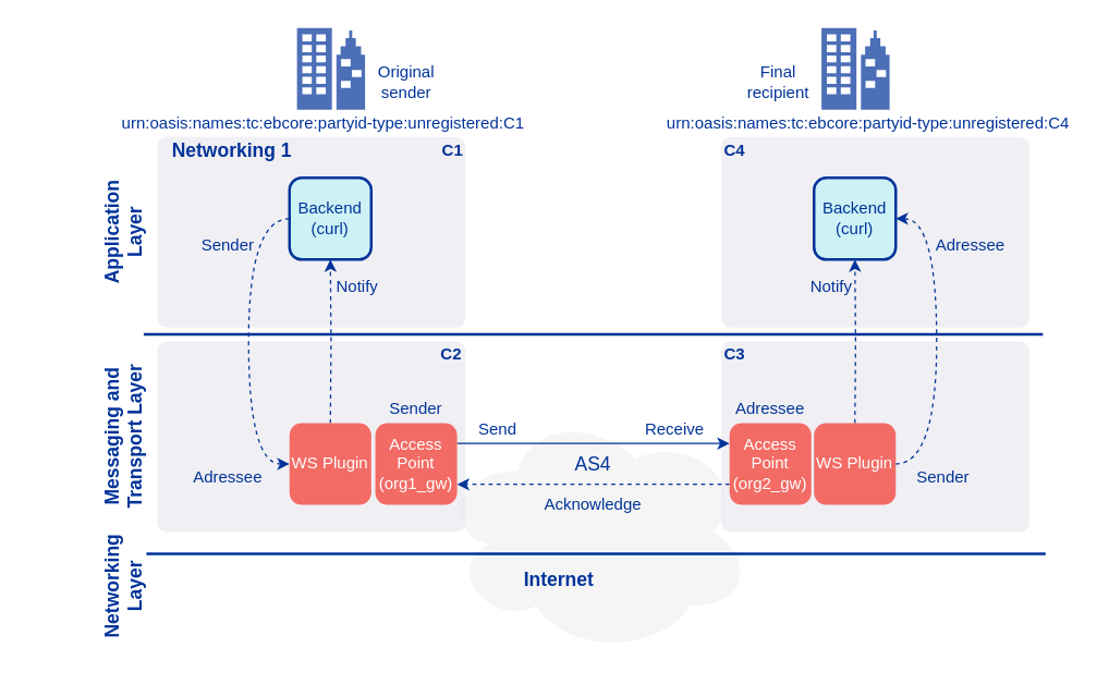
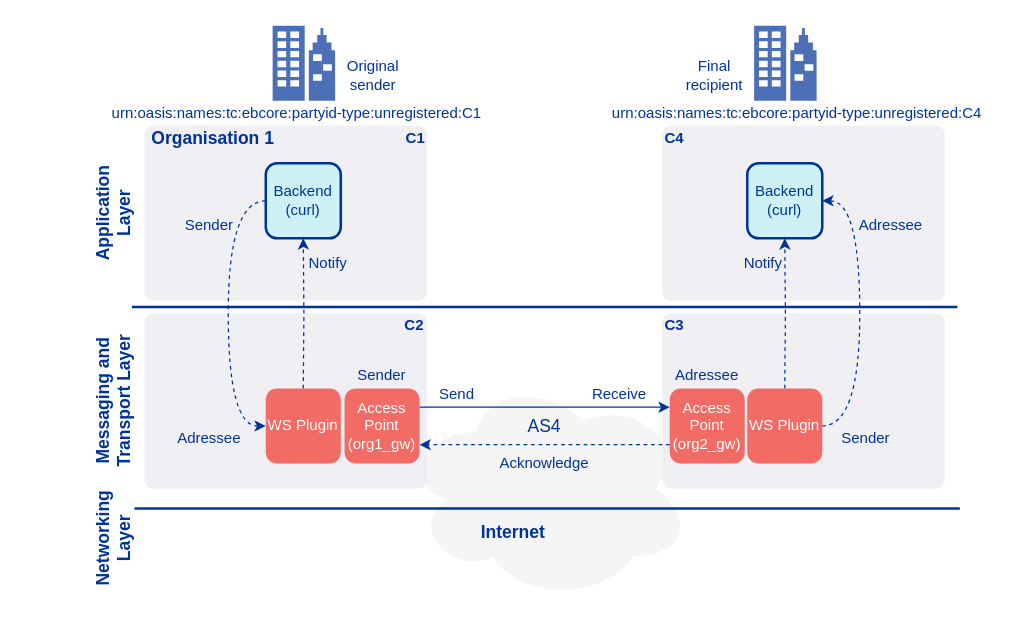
  <mxCell id="0" />
  <mxCell id="1" parent="0" />
  <mxCell id="2" value="" style="ellipse;shape=cloud;whiteSpace=wrap;html=1;fillColor=#F5F5F5;fontSize=12;fontColor=#003399;strokeColor=none;" vertex="1" parent="1"><mxGeometry x="322" y="300" width="230" height="180" as="geometry" /></mxCell>
  <mxCell id="3" value="&amp;nbsp;" style="rounded=1;whiteSpace=wrap;html=1;strokeColor=none;strokeWidth=2;arcSize=5;perimeterSpacing=0;fillColor=#EAE8EE;shadow=0;glass=0;sketch=0;fontSize=14;fontColor=#003399;opacity=70;align=left;" vertex="1" parent="1"><mxGeometry y="100" width="226" height="140" as="geometry" x="115" /></mxCell>
  <mxCell id="4" value="&amp;nbsp;" style="rounded=1;whiteSpace=wrap;html=1;strokeColor=none;strokeWidth=2;arcSize=5;perimeterSpacing=0;fillColor=#EAE8EE;shadow=0;glass=0;sketch=0;fontSize=14;fontColor=#003399;opacity=70;align=left;" vertex="1" parent="1"><mxGeometry y="250" width="226" height="140" as="geometry" x="115" /></mxCell>
  <mxCell id="5" value="&amp;nbsp;" style="rounded=1;whiteSpace=wrap;html=1;strokeColor=none;strokeWidth=2;arcSize=5;perimeterSpacing=0;fillColor=#EAE8EE;shadow=0;glass=0;sketch=0;fontSize=14;fontColor=#003399;opacity=70;align=left;" vertex="1" parent="1"><mxGeometry x="529" y="250" width="226" height="140" as="geometry" /></mxCell>
  <mxCell id="6" value="&amp;nbsp;" style="rounded=1;whiteSpace=wrap;html=1;strokeColor=none;strokeWidth=2;arcSize=5;perimeterSpacing=0;fillColor=#EAE8EE;shadow=0;glass=0;sketch=0;fontSize=14;fontColor=#003399;opacity=70;align=left;" vertex="1" parent="1"><mxGeometry x="529" y="100" width="226" height="140" as="geometry" /></mxCell>
  <mxCell id="7" style="edgeStyle=orthogonalEdgeStyle;rounded=0;orthogonalLoop=1;jettySize=auto;html=1;exitX=0;exitY=0.5;exitDx=0;exitDy=0;entryX=0;entryY=0.5;entryDx=0;entryDy=0;dashed=1;strokeColor=#003399;fontSize=12;fontColor=#003399;curved=1;" edge="1" parent="1" source="8"><mxGeometry relative="1" as="geometry"><mxPoint x="212" y="340" as="targetPoint" /><Array as="points"><mxPoint x="182" y="160" /><mxPoint x="182" y="340" /></Array></mxGeometry></mxCell>
  <mxCell id="8" value="&lt;font&gt;&lt;span&gt;Backend&lt;br&gt;(curl)&lt;br&gt;&lt;/span&gt;&lt;/font&gt;" style="rounded=1;whiteSpace=wrap;html=1;strokeWidth=2;fillColor=#CDF2F6;fontColor=#003399;strokeColor=#003399;" vertex="1" parent="1"><mxGeometry x="212" y="130" width="60" height="60" as="geometry" /></mxCell>
  <mxCell id="9" style="edgeStyle=orthogonalEdgeStyle;rounded=0;orthogonalLoop=1;jettySize=auto;html=1;exitX=1;exitY=0.5;exitDx=0;exitDy=0;entryX=1;entryY=0.5;entryDx=0;entryDy=0;dashed=1;strokeColor=#003399;fontSize=12;fontColor=#003399;startArrow=classic;startFill=1;endArrow=none;endFill=0;elbow=vertical;curved=1;" edge="1" parent="1" source="10"><mxGeometry relative="1" as="geometry"><mxPoint x="657" y="340" as="targetPoint" /><Array as="points"><mxPoint x="687" y="160" /><mxPoint x="687" y="340" /></Array></mxGeometry></mxCell>
  <mxCell id="10" value="&lt;font&gt;&lt;span&gt;Backend&lt;br&gt;(curl)&lt;br&gt;&lt;/span&gt;&lt;/font&gt;" style="rounded=1;whiteSpace=wrap;html=1;strokeWidth=2;fillColor=#CDF2F6;fontColor=#003399;strokeColor=#003399;" vertex="1" parent="1"><mxGeometry x="597" y="130" width="60" height="60" as="geometry" /></mxCell>
  <mxCell id="11" style="edgeStyle=orthogonalEdgeStyle;rounded=0;orthogonalLoop=1;jettySize=auto;html=1;exitX=1;exitY=0.25;exitDx=0;exitDy=0;entryX=0;entryY=0.25;entryDx=0;entryDy=0;fontSize=14;fontColor=#003399;strokeColor=#003399;" edge="1" parent="1" source="26" target="24"><mxGeometry relative="1" as="geometry" /></mxCell>
  <mxCell id="12" style="edgeStyle=orthogonalEdgeStyle;rounded=0;orthogonalLoop=1;jettySize=auto;html=1;exitX=0.5;exitY=0;exitDx=0;exitDy=0;entryX=0.5;entryY=1;entryDx=0;entryDy=0;dashed=1;strokeColor=#003399;fontSize=12;fontColor=#003399;" edge="1" parent="1" target="8"><mxGeometry relative="1" as="geometry"><Array as="points" /><mxPoint x="242" y="310" as="sourcePoint" /></mxGeometry></mxCell>
  <mxCell id="13" style="edgeStyle=orthogonalEdgeStyle;rounded=0;orthogonalLoop=1;jettySize=auto;html=1;entryX=0.5;entryY=1;entryDx=0;entryDy=0;dashed=1;strokeColor=#003399;fontSize=12;fontColor=#003399;" edge="1" parent="1" target="10"><mxGeometry relative="1" as="geometry"><mxPoint x="627" y="310" as="sourcePoint" /></mxGeometry></mxCell>
  <mxCell id="14" value="Internet" style="text;html=1;strokeColor=none;fillColor=none;align=center;verticalAlign=middle;whiteSpace=wrap;rounded=0;fontColor=#003399;fontStyle=1;fontSize=14;" vertex="1" parent="1"><mxGeometry x="390" y="415" width="40" height="20" as="geometry" /></mxCell>
  <mxCell id="15" value="Send" style="text;html=1;strokeColor=none;fillColor=none;align=center;verticalAlign=middle;whiteSpace=wrap;rounded=0;fontColor=#003399;fontStyle=0;fontSize=12;rotation=0;" vertex="1" parent="1"><mxGeometry x="335" y="305" width="60" height="20" as="geometry" /></mxCell>
  <mxCell id="16" value="Receive" style="text;html=1;strokeColor=none;fillColor=none;align=center;verticalAlign=middle;whiteSpace=wrap;rounded=0;fontColor=#003399;fontStyle=0;fontSize=12;rotation=0;" vertex="1" parent="1"><mxGeometry x="465" y="305" width="60" height="20" as="geometry" /></mxCell>
  <mxCell id="17" value="Sender" style="text;html=1;strokeColor=none;fillColor=none;align=center;verticalAlign=middle;whiteSpace=wrap;rounded=0;fontColor=#003399;fontStyle=0;fontSize=12;rotation=0;" vertex="1" parent="1"><mxGeometry x="142" y="170" width="50" height="20" as="geometry" /></mxCell>
  <mxCell id="18" value="Notify" style="text;html=1;strokeColor=none;fillColor=none;align=center;verticalAlign=middle;whiteSpace=wrap;rounded=0;fontColor=#003399;fontStyle=0;fontSize=12;rotation=0;" vertex="1" parent="1"><mxGeometry x="237" y="200" width="50" height="20" as="geometry" /></mxCell>
  <mxCell id="19" value="Notify" style="text;html=1;strokeColor=none;fillColor=none;align=center;verticalAlign=middle;whiteSpace=wrap;rounded=0;fontColor=#003399;fontStyle=0;fontSize=12;rotation=0;" vertex="1" parent="1"><mxGeometry x="585" y="200" width="50" height="20" as="geometry" /></mxCell>
  <mxCell id="20" value="Adressee" style="text;html=1;strokeColor=none;fillColor=none;align=center;verticalAlign=middle;whiteSpace=wrap;rounded=0;fontColor=#003399;fontStyle=0;fontSize=12;rotation=0;" vertex="1" parent="1"><mxGeometry x="687" y="170" width="50" height="20" as="geometry" /></mxCell>
  <mxCell id="21" value="Adressee" style="text;html=1;strokeColor=none;fillColor=none;align=center;verticalAlign=middle;whiteSpace=wrap;rounded=0;fontColor=#003399;fontStyle=0;fontSize=12;rotation=0;" vertex="1" parent="1"><mxGeometry x="142" y="340" width="50" height="20" as="geometry" /></mxCell>
  <mxCell id="22" value="Sender" style="text;html=1;strokeColor=none;fillColor=none;align=center;verticalAlign=middle;whiteSpace=wrap;rounded=0;fontColor=#003399;fontStyle=0;fontSize=12;rotation=0;" vertex="1" parent="1"><mxGeometry x="667" y="340" width="50" height="20" as="geometry" /></mxCell>
  <mxCell id="23" style="edgeStyle=orthogonalEdgeStyle;curved=1;rounded=0;orthogonalLoop=1;jettySize=auto;html=1;exitX=0;exitY=0.75;exitDx=0;exitDy=0;entryX=1;entryY=0.75;entryDx=0;entryDy=0;dashed=1;startArrow=none;startFill=0;endArrow=classic;endFill=1;strokeColor=#003399;fontSize=14;fontColor=#003399;" edge="1" parent="1" source="24" target="26"><mxGeometry relative="1" as="geometry" /></mxCell>
  <mxCell id="24" value="&lt;font color=&quot;#ffffff&quot;&gt;&lt;span&gt;Access Point&lt;br&gt;(org2_gw)&lt;br&gt;&lt;/span&gt;&lt;/font&gt;" style="rounded=1;whiteSpace=wrap;html=1;dashed=1;strokeColor=none;strokeWidth=2;fillColor=#f26b64;" vertex="1" parent="1"><mxGeometry x="535" y="310" width="60" height="60" as="geometry" /></mxCell>
  <mxCell id="25" value="&lt;font color=&quot;#ffffff&quot;&gt;&lt;span&gt;WS Plugin&lt;/span&gt;&lt;/font&gt;" style="rounded=1;whiteSpace=wrap;html=1;dashed=1;strokeWidth=2;fillColor=#F26B64;strokeColor=none;" vertex="1" parent="1"><mxGeometry x="597" y="310" width="60" height="60" as="geometry" /></mxCell>
  <mxCell id="26" value="&lt;font color=&quot;#ffffff&quot;&gt;&lt;span&gt;Access Point&lt;br&gt;(org1_gw)&lt;br&gt;&lt;/span&gt;&lt;/font&gt;" style="rounded=1;whiteSpace=wrap;html=1;dashed=1;strokeColor=none;strokeWidth=2;fillColor=#f26b64;" vertex="1" parent="1"><mxGeometry x="275" y="310" width="60" height="60" as="geometry" /></mxCell>
  <mxCell id="27" value="&lt;font color=&quot;#ffffff&quot;&gt;&lt;span&gt;WS Plugin&lt;/span&gt;&lt;/font&gt;" style="rounded=1;whiteSpace=wrap;html=1;dashed=1;strokeWidth=2;fillColor=#F26B64;strokeColor=none;" vertex="1" parent="1"><mxGeometry x="212" y="310" width="60" height="60" as="geometry" /></mxCell>
  <mxCell id="28" value="Sender" style="text;html=1;strokeColor=none;fillColor=none;align=center;verticalAlign=middle;whiteSpace=wrap;rounded=0;fontColor=#003399;fontStyle=0;fontSize=12;rotation=0;" vertex="1" parent="1"><mxGeometry x="280" y="290" width="50" height="20" as="geometry" /></mxCell>
  <mxCell id="29" value="Adressee" style="text;html=1;strokeColor=none;fillColor=none;align=center;verticalAlign=middle;whiteSpace=wrap;rounded=0;fontColor=#003399;fontStyle=0;fontSize=12;rotation=0;" vertex="1" parent="1"><mxGeometry x="540" y="290" width="50" height="20" as="geometry" /></mxCell>
  <mxCell id="30" value="AS4" style="text;html=1;strokeColor=none;fillColor=none;align=center;verticalAlign=middle;whiteSpace=wrap;rounded=0;fontColor=#003399;fontStyle=0;fontSize=14;rotation=0;" vertex="1" parent="1"><mxGeometry x="405" y="330" width="60" height="20" as="geometry" /></mxCell>
  <mxCell id="31" value="Acknowledge" style="text;html=1;strokeColor=none;fillColor=none;align=center;verticalAlign=middle;whiteSpace=wrap;rounded=0;fontColor=#003399;fontStyle=0;fontSize=12;rotation=0;" vertex="1" parent="1"><mxGeometry x="405" y="360" width="60" height="20" as="geometry" /></mxCell>
- <mxCell id="32" value="Networking 1" style="text;html=1;strokeColor=none;fillColor=none;align=center;verticalAlign=middle;whiteSpace=wrap;rounded=0;fontColor=#003399;fontStyle=1;fontSize=14;" vertex="1" parent="1"><mxGeometry y="100" width="110" height="20" as="geometry" x="115" /></mxCell>
+ <mxCell id="32" value="Organisation 1" style="text;html=1;strokeColor=none;fillColor=none;align=center;verticalAlign=middle;whiteSpace=wrap;rounded=0;fontColor=#003399;fontStyle=1;fontSize=14;" vertex="1" parent="1"><mxGeometry y="100" width="110" height="20" as="geometry" x="115" /></mxCell>
  <mxCell id="33" value="&lt;b&gt;C1&lt;/b&gt;" style="text;html=1;strokeColor=none;fillColor=none;align=center;verticalAlign=middle;whiteSpace=wrap;rounded=0;fontColor=#003399;fontStyle=0;fontSize=12;rotation=0;" vertex="1" parent="1"><mxGeometry x="322" y="100" width="20" height="20" as="geometry" /></mxCell>
  <mxCell id="34" value="C2" style="text;html=1;strokeColor=none;fillColor=none;align=center;verticalAlign=middle;whiteSpace=wrap;rounded=0;fontColor=#003399;fontStyle=1;fontSize=12;rotation=0;" vertex="1" parent="1"><mxGeometry x="321" y="250" width="20" height="20" as="geometry" /></mxCell>
  <mxCell id="35" value="C3" style="text;html=1;strokeColor=none;fillColor=none;align=center;verticalAlign=middle;whiteSpace=wrap;rounded=0;fontColor=#003399;fontStyle=1;fontSize=12;rotation=0;" vertex="1" parent="1"><mxGeometry x="529" y="250" width="20" height="20" as="geometry" /></mxCell>
  <mxCell id="36" value="C4" style="text;html=1;strokeColor=none;fillColor=none;align=center;verticalAlign=middle;whiteSpace=wrap;rounded=0;fontColor=#003399;fontStyle=1;fontSize=12;rotation=0;" vertex="1" parent="1"><mxGeometry x="529" y="100" width="20" height="20" as="geometry" /></mxCell>
  <mxCell id="37" value="" style="verticalLabelPosition=bottom;html=1;verticalAlign=top;align=center;strokeColor=none;shape=mxgraph.azure.enterprise;pointerEvents=1;shadow=0;glass=0;sketch=0;fontSize=14;fontColor=#003399;opacity=70;fillColor=#003399;" vertex="1" parent="1"><mxGeometry x="217.5" y="20" width="50" height="60" as="geometry" /></mxCell>
  <mxCell id="38" value="Original sender" style="text;html=1;strokeColor=none;fillColor=none;align=center;verticalAlign=middle;whiteSpace=wrap;rounded=0;fontColor=#003399;fontStyle=0;fontSize=12;rotation=0;" vertex="1" parent="1"><mxGeometry x="272.5" y="50" width="50" height="20" as="geometry" /></mxCell>
  <mxCell id="39" value="" style="verticalLabelPosition=bottom;html=1;verticalAlign=top;align=center;strokeColor=none;shape=mxgraph.azure.enterprise;pointerEvents=1;shadow=0;glass=0;sketch=0;fontSize=14;fontColor=#003399;opacity=70;fillColor=#003399;" vertex="1" parent="1"><mxGeometry x="602.5" y="20" width="50" height="60" as="geometry" /></mxCell>
  <mxCell id="40" value="Final recipient" style="text;html=1;strokeColor=none;fillColor=none;align=center;verticalAlign=middle;whiteSpace=wrap;rounded=0;fontColor=#003399;fontStyle=0;fontSize=12;rotation=0;" vertex="1" parent="1"><mxGeometry x="545.5" y="50" width="50" height="20" as="geometry" /></mxCell>
  <mxCell id="41" value="" style="endArrow=none;html=1;strokeColor=#003399;fontSize=14;fontColor=#003399;strokeWidth=2;" edge="1" parent="1"><mxGeometry width="50" height="50" relative="1" as="geometry"><mxPoint x="105" y="245" as="sourcePoint" /><mxPoint x="765" y="245" as="targetPoint" /></mxGeometry></mxCell>
  <mxCell id="42" value="" style="endArrow=none;html=1;strokeColor=#003399;fontSize=14;fontColor=#003399;strokeWidth=2;" edge="1" parent="1"><mxGeometry width="50" height="50" relative="1" as="geometry"><mxPoint x="107" y="406" as="sourcePoint" /><mxPoint x="767" y="406" as="targetPoint" /></mxGeometry></mxCell>
  <mxCell id="43" value="Application Layer" style="text;html=1;strokeColor=none;fillColor=none;align=center;verticalAlign=middle;whiteSpace=wrap;rounded=0;fontColor=#003399;fontStyle=1;fontSize=14;rotation=-90;" vertex="1" parent="1"><mxGeometry x="65" y="160" width="50" height="20" as="geometry" /></mxCell>
  <mxCell id="44" value="Messaging and Transport Layer" style="text;html=1;strokeColor=none;fillColor=none;align=center;verticalAlign=middle;whiteSpace=wrap;rounded=0;fontColor=#003399;fontStyle=1;fontSize=14;rotation=-90;" vertex="1" parent="1"><mxGeometry x="20" y="310" width="140" height="20" as="geometry" /></mxCell>
  <mxCell id="45" value="Networking Layer" style="text;html=1;strokeColor=none;fillColor=none;align=center;verticalAlign=middle;whiteSpace=wrap;rounded=0;fontColor=#003399;fontStyle=1;fontSize=14;rotation=-90;" vertex="1" parent="1"><mxGeometry x="65" y="420" width="50" height="20" as="geometry" /></mxCell>
  <mxCell id="46" value="urn:oasis:names:tc:ebcore:partyid-type:unregistered:C1" style="text;html=1;strokeColor=none;fillColor=none;align=center;verticalAlign=middle;whiteSpace=wrap;rounded=0;fontColor=#003399;fontStyle=0;fontSize=12;rotation=0;" vertex="1" parent="1"><mxGeometry x="82" y="80" width="310" height="20" as="geometry" /></mxCell>
  <mxCell id="47" value="urn:oasis:names:tc:ebcore:partyid-type:unregistered:C4" style="text;html=1;strokeColor=none;fillColor=none;align=center;verticalAlign=middle;whiteSpace=wrap;rounded=0;fontColor=#003399;fontStyle=0;fontSize=12;rotation=0;" vertex="1" parent="1"><mxGeometry x="482" y="80" width="310" height="20" as="geometry" /></mxCell>
